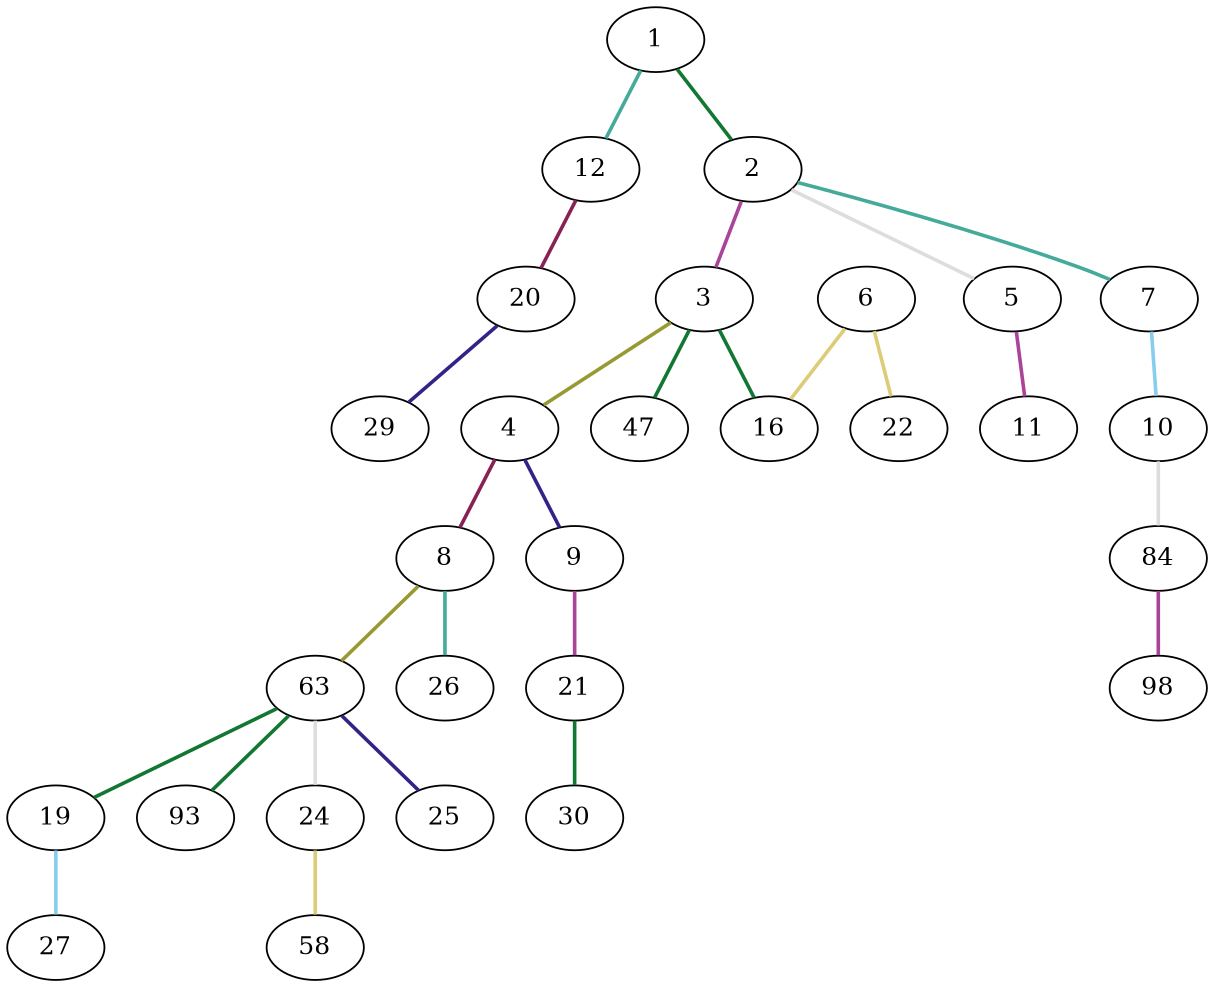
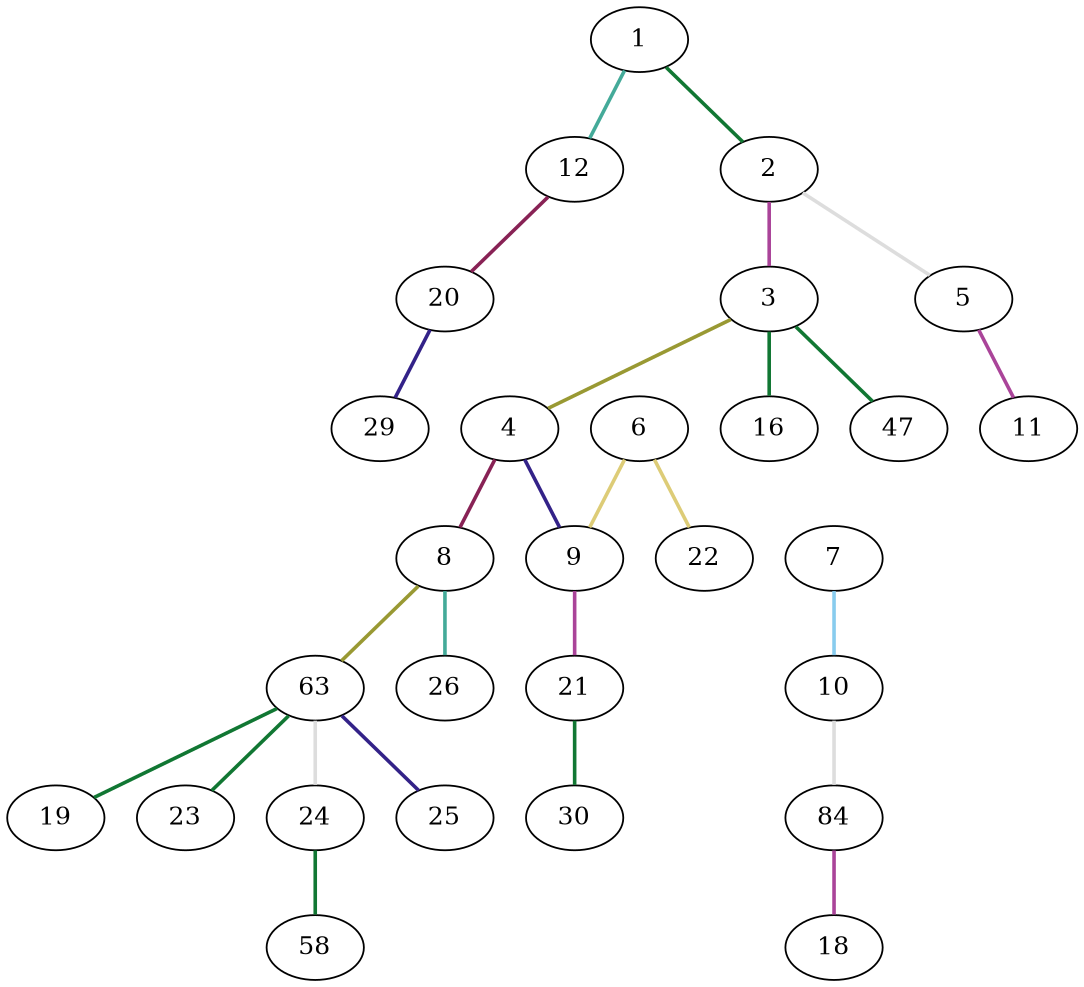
  graph {
    rankdir=BT
    edge [color="#117733" style=bold]
    2
    1
    3
    4
    5
    7
    8
    9
    10
    11
    12
    n12 [label=63]
    n13 [label=84]
    16
    6
    n16 [label=47]
-   18 [label=98]
+   18
    19
    20
    21
    22
-   23 [label=93]
+   23
    24
    25
    26
-   27
    n27 [label=58]
    29
    30
    2 -- 1
    3 -- 2 [color="#AA4499"]
    4 -- 3 [color="#999933"]
    5 -- 2 [color="#DDDDDD"]
-   7 -- 2 [color="#44AA99"]
    8 -- 4 [color="#882255"]
    9 -- 4 [color="#332288"]
    10 -- 7 [color="#88CCEE"]
    11 -- 5 [color="#AA4499"]
    12 -- 1 [color="#44AA99"]
    n12 -- 8 [color="#999933"]
    n13 -- 10 [color="#DDDDDD"]
    16 -- 3
-   16 -- 6 [color="#DDCC77"]
+   9 -- 6 [color="#DDCC77"]
    n16 -- 3
    18 -- n13 [color="#AA4499"]
    19 -- n12
    20 -- 12 [color="#882255"]
    21 -- 9 [color="#AA4499"]
    22 -- 6 [color="#DDCC77"]
    23 -- n12
    24 -- n12 [color="#DDDDDD"]
    25 -- n12 [color="#332288"]
    26 -- 8 [color="#44AA99"]
-   27 -- 19 [color="#88CCEE"]
-   n27 -- 24 [color="#DDCC77"]
+   n27 -- 24
    29 -- 20 [color="#332288"]
    30 -- 21
  }
